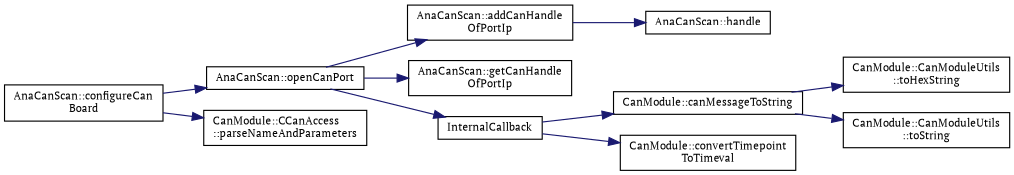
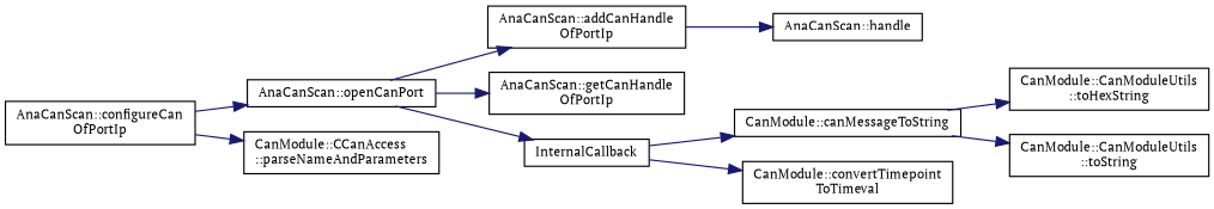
  digraph {
    fontname="PT Serif"
    rankdir=LR
    node [color=black fillcolor=white fontname="PT Serif" fontsize=10 shape=record style=filled]
    edge [color=midnightblue fontname="PT Serif" fontsize=10 labelfontname=Helvetica labelfontsize=10 style=solid]
-   n1 [height=0.2 label="AnaCanScan::configureCan\lBoard" width=0.4]
+   n1 [height=0.2 label="AnaCanScan::configureCan\lOfPortIp" width=0.4]
    n2 [height=0.2 label="AnaCanScan::openCanPort" width=0.4]
    n3 [height=0.2 label="CanModule::CCanAccess\l::parseNameAndParameters" width=0.4]
    n4 [height=0.2 label="AnaCanScan::addCanHandle\lOfPortIp" width=0.4]
    n5 [height=0.2 label="AnaCanScan::getCanHandle\lOfPortIp" width=0.4]
    n6 [height=0.2 label=InternalCallback width=0.4]
    n7 [height=0.2 label="AnaCanScan::handle" width=0.4]
    n8 [height=0.2 label="CanModule::canMessageToString" width=0.4]
    n9 [height=0.2 label="CanModule::convertTimepoint\lToTimeval" width=0.4]
    n10 [height=0.2 label="CanModule::CanModuleUtils\l::toHexString" width=0.4]
    n11 [height=0.2 label="CanModule::CanModuleUtils\l::toString" width=0.4]
    n1 -> n2
    n1 -> n3
    n2 -> n4
    n2 -> n5
    n2 -> n6
    n4 -> n7
    n6 -> n8
    n6 -> n9
    n8 -> n10
    n8 -> n11
  }
